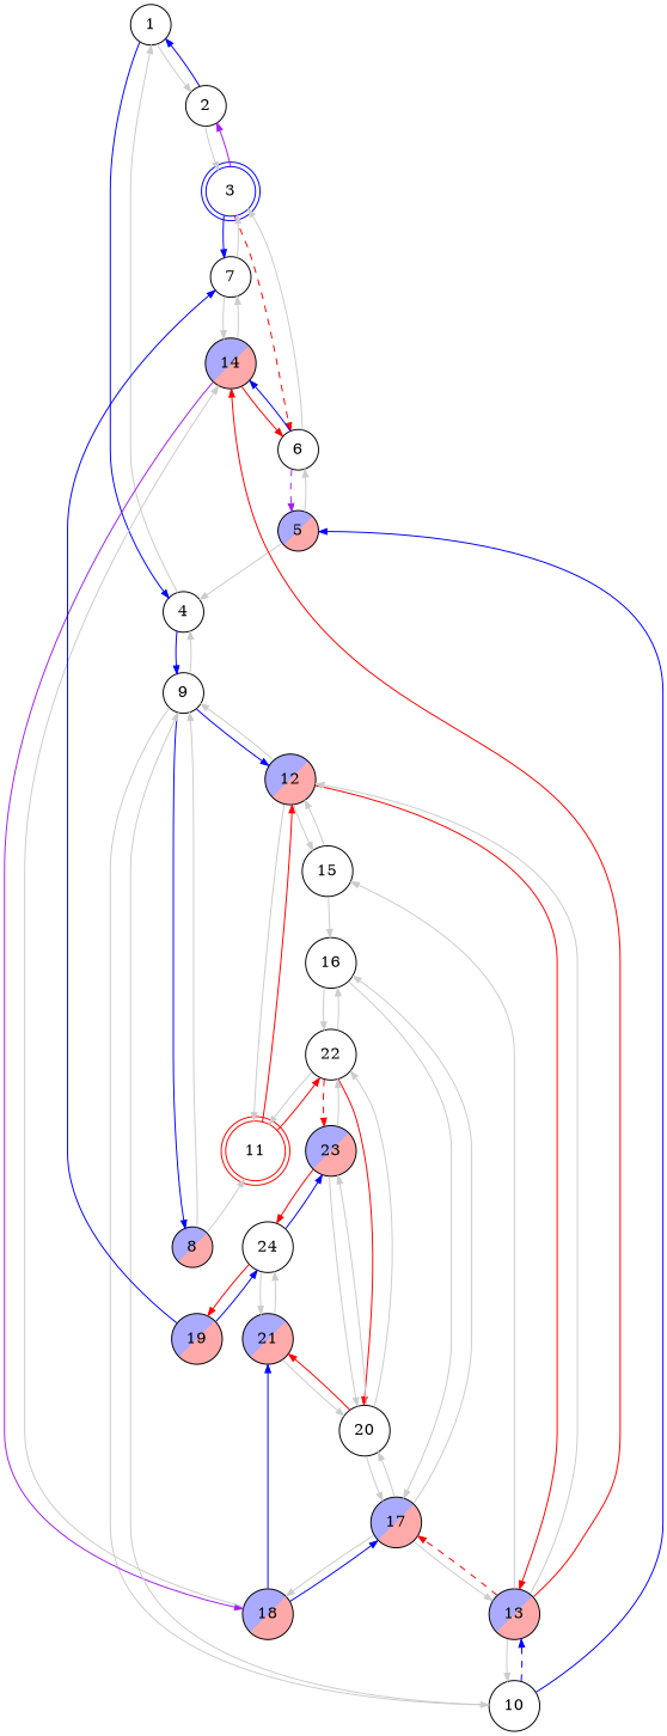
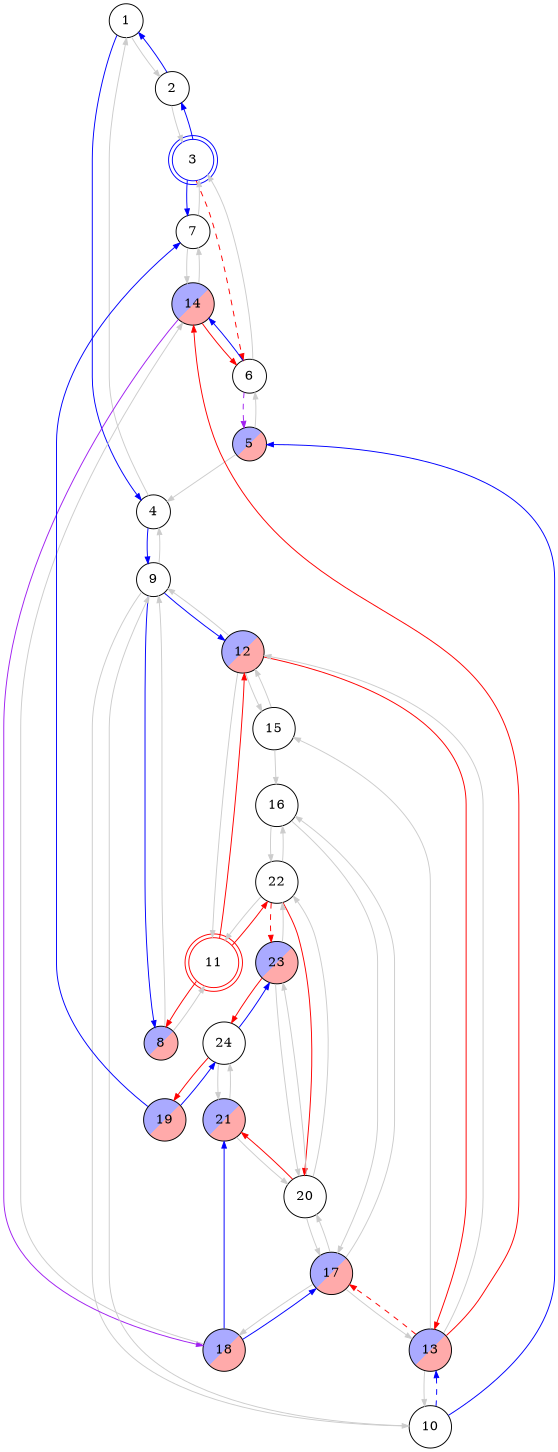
  digraph {
    node [shape=circle]
    edge [arrowsize=0.7 color="#cccccc" style=solid]
    1
    2
    4
    3 [color=blue shape=doublecircle]
    9
    6
    7
    5 [fillcolor="#ffaaaa;0.5:#aaaaff" gradientangle=135 style=filled]
    14 [fillcolor="#ffaaaa;0.5:#aaaaff" gradientangle=135 style=filled]
    10
    8 [fillcolor="#ffaaaa;0.5:#aaaaff" gradientangle=135 style=filled]
    12 [fillcolor="#ffaaaa;0.5:#aaaaff" gradientangle=135 style=filled]
    13 [fillcolor="#ffaaaa;0.5:#aaaaff" gradientangle=135 style=filled]
    18 [fillcolor="#ffaaaa;0.5:#aaaaff" gradientangle=135 style=filled]
    19 [fillcolor="#ffaaaa;0.5:#aaaaff" gradientangle=135 style=filled]
    24
    11 [color=red shape=doublecircle]
    22
    15
    17 [fillcolor="#ffaaaa;0.5:#aaaaff" gradientangle=135 style=filled]
    16
    20
    23 [fillcolor="#ffaaaa;0.5:#aaaaff" gradientangle=135 style=filled]
    21 [fillcolor="#ffaaaa;0.5:#aaaaff" gradientangle=135 style=filled]
    1 -> 2
    1 -> 4 [color=blue]
    2 -> 1 [color=blue]
    2 -> 3
    4 -> 1
    4 -> 9 [color=blue]
-   3 -> 2 [color=purple]
+   3 -> 2 [color=blue]
    3 -> 6 [color=red style=dashed]
    3 -> 7 [color=blue]
    9 -> 4
    9 -> 10
    9 -> 8 [color=blue]
    9 -> 12 [color=blue]
    6 -> 3
    6 -> 5 [color=purple style=dashed]
    6 -> 14 [color=blue]
    7 -> 3
    7 -> 14
    5 -> 4
    5 -> 6
    14 -> 6 [color=red]
    14 -> 7
    14 -> 18 [color=purple]
    10 -> 9
    10 -> 5 [color=blue]
    10 -> 13 [color=blue style=dashed]
    8 -> 9
    8 -> 11
    12 -> 9
    12 -> 13 [color=red]
    12 -> 11
    12 -> 15
    13 -> 14 [color=red]
    13 -> 10
    13 -> 12
    13 -> 15
    13 -> 17 [color=red style=dashed]
    18 -> 14
    18 -> 17 [color=blue]
    18 -> 21 [color=blue]
    19 -> 7 [color=blue]
    19 -> 24 [color=blue]
    24 -> 19 [color=red]
    24 -> 23 [color=blue]
    24 -> 21
+   11 -> 8 [color=red]
    11 -> 12 [color=red]
    11 -> 22 [color=red]
    22 -> 11
    22 -> 16
    22 -> 20 [color=red]
    22 -> 23 [color=red style=dashed]
    15 -> 12
    15 -> 16
    17 -> 13
    17 -> 18
    17 -> 16
    17 -> 20
    16 -> 22
    16 -> 17
    20 -> 22
    20 -> 17
    20 -> 23
    20 -> 21 [color=red]
    23 -> 24 [color=red]
    23 -> 22
    23 -> 20
    21 -> 24
    21 -> 20
  }
